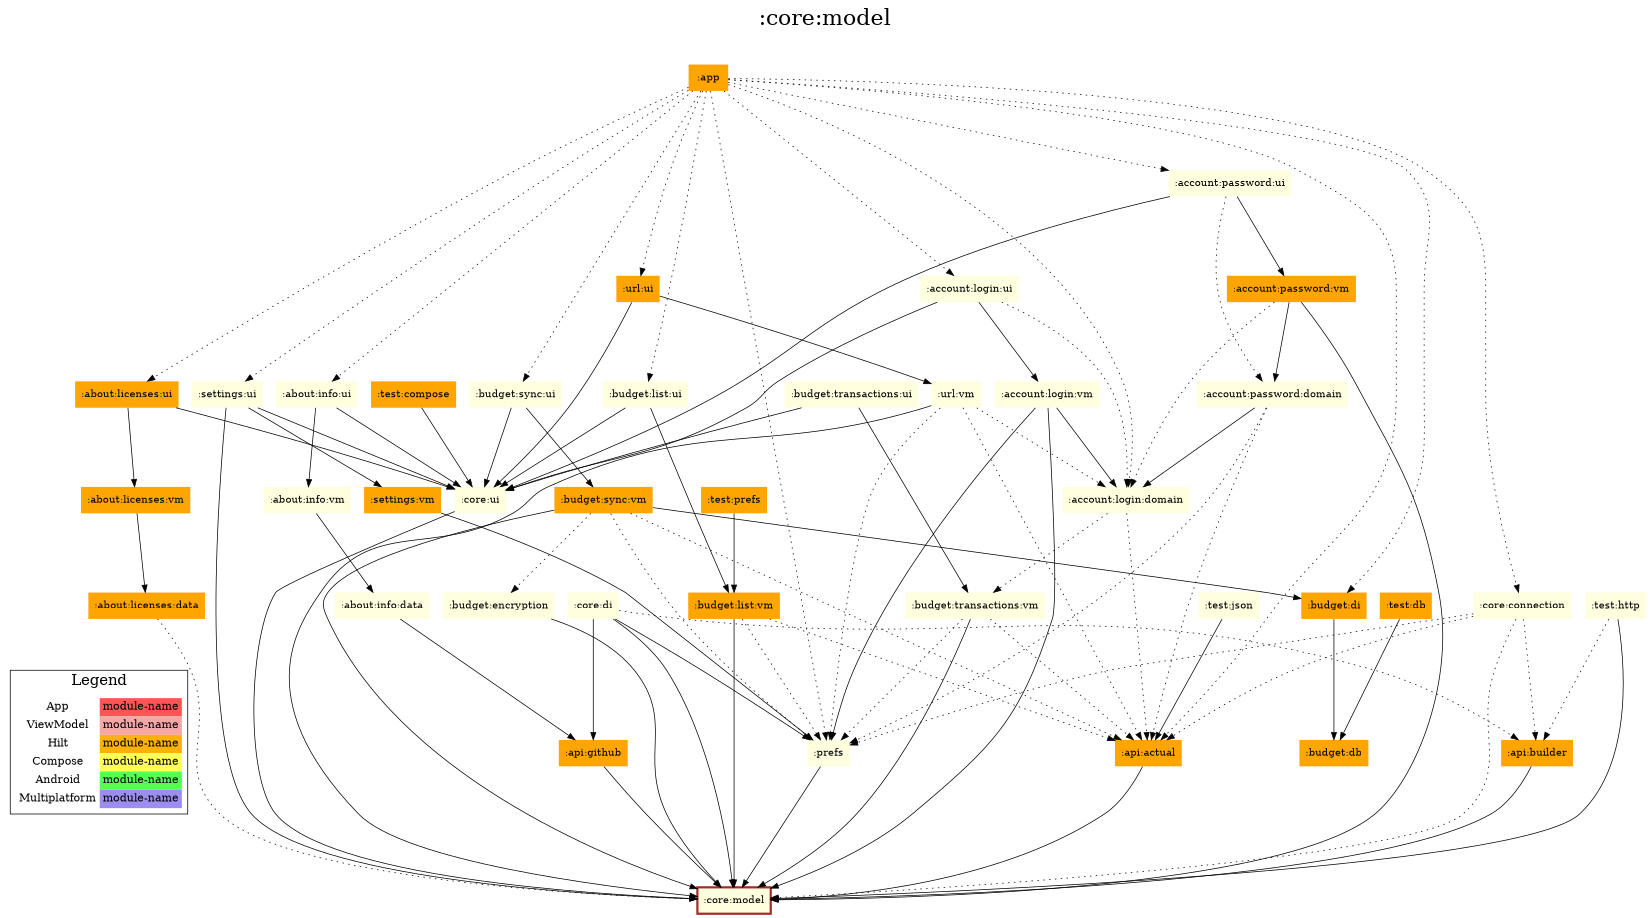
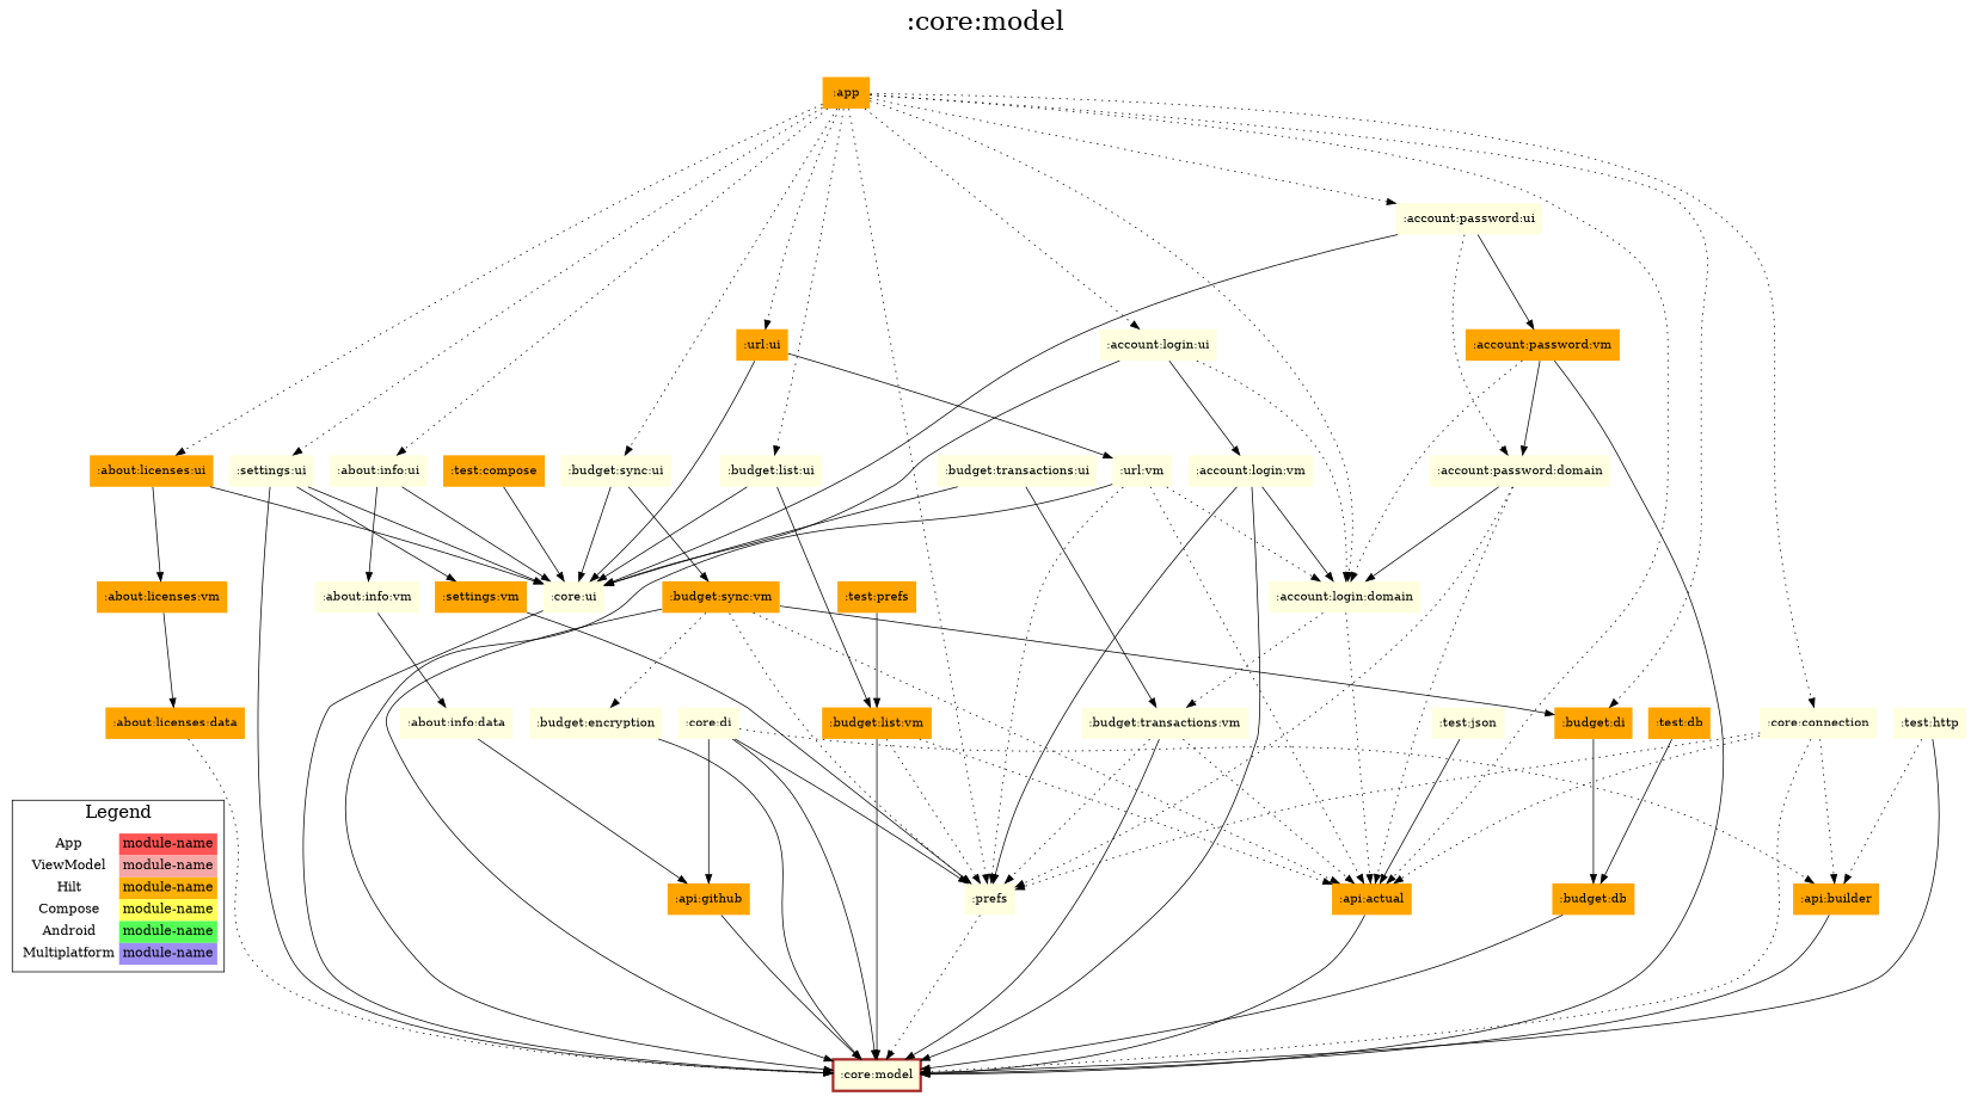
  digraph {
    fontsize=30
    label=":core:model"
    labelloc=t
    rankdir=TB
    ranksep=1.5
    node [color=brown fillcolor=lightyellow shape=none style=filled]
    edge [dir=forward]
    ":core:model" [penwidth=3 shape=box]
    n2 [fillcolor="#FFFFFF" fontsize=15 label=< <TABLE BORDER="0" CELLBORDER="0" CELLSPACING="0" CELLPADDING="4"> <TR><TD>App</TD><TD BGCOLOR="#FF5555">module-name</TD></TR> <TR><TD>ViewModel</TD><TD BGCOLOR="#F5A6A6">module-name</TD></TR> <TR><TD>Hilt</TD><TD BGCOLOR="#FCB103">module-name</TD></TR> <TR><TD>Compose</TD><TD BGCOLOR="#FFFF55">module-name</TD></TR> <TR><TD>Android</TD><TD BGCOLOR="#55FF55">module-name</TD></TR> <TR><TD>Multiplatform</TD><TD BGCOLOR="#9D8DF1">module-name</TD></TR> </TABLE> > margin=0 color=""]
    ":about:info:data" [color=teal]
    ":api:github" [color=gray40 fillcolor=orange]
    ":about:info:ui" [color=teal]
    ":about:info:vm" [color=blue]
    ":core:ui"
    ":about:licenses:data" [fillcolor=orange]
    ":about:licenses:ui" [color=gray40 fillcolor=orange]
    ":about:licenses:vm" [color=gray40 fillcolor=orange]
    ":account:login:domain" [color=teal]
    ":api:actual" [color=teal fillcolor=orange]
    ":budget:transactions:vm" [color=gray40]
    ":prefs"
    ":account:login:ui" [color=teal]
    ":account:login:vm" [color=gray40]
    ":account:password:domain" [color=gray40]
    ":account:password:ui"
    ":account:password:vm" [color=blue fillcolor=orange]
    ":api:builder" [fillcolor=orange]
    ":app" [fillcolor=orange]
    ":budget:di" [fillcolor=orange]
    ":budget:list:ui"
    ":budget:sync:ui" [color=blue]
    ":core:connection" [color=gray40]
    ":settings:ui" [color=blue]
    ":url:ui" [fillcolor=orange]
    ":budget:db" [color=blue fillcolor=orange]
    ":budget:list:vm" [color=teal fillcolor=orange]
    ":budget:sync:vm" [color=gray40 fillcolor=orange]
    ":core:di" [color=teal]
    ":settings:vm" [color=teal fillcolor=orange]
    ":url:vm"
    ":budget:encryption" [color=gray40]
    ":budget:transactions:ui"
    ":test:compose" [fillcolor=orange]
    ":test:db" [color=gray40 fillcolor=orange]
    ":test:http" [color=gray40]
    ":test:json" [color=teal]
    ":test:prefs" [fillcolor=orange]
    subgraph sub_1 {
      rank=same
      ":core:model"
    }
    subgraph cluster_2 {
      fontsize=20
      label=Legend
      n2
    }
    n2 -> ":core:model" [style=invis]
    ":about:info:data" -> ":api:github"
    ":api:github" -> ":core:model"
    ":about:info:ui" -> ":about:info:vm"
    ":about:info:ui" -> ":core:ui"
    ":about:info:vm" -> ":about:info:data"
    ":core:ui" -> ":core:model"
    ":about:licenses:data" -> ":core:model" [style=dotted]
    ":about:licenses:ui" -> ":core:ui"
    ":about:licenses:ui" -> ":about:licenses:vm"
    ":about:licenses:vm" -> ":about:licenses:data"
    ":account:login:domain" -> ":api:actual" [style=dotted]
    ":account:login:domain" -> ":budget:transactions:vm" [style=dotted]
    ":api:actual" -> ":core:model"
    ":budget:transactions:vm" -> ":core:model"
    ":budget:transactions:vm" -> ":api:actual" [style=dotted]
    ":budget:transactions:vm" -> ":prefs" [style=dotted]
-   ":prefs" -> ":core:model"
+   ":prefs" -> ":core:model" [style=dotted]
    ":account:login:ui" -> ":core:ui"
    ":account:login:ui" -> ":account:login:domain" [style=dotted]
    ":account:login:ui" -> ":account:login:vm"
    ":account:login:vm" -> ":core:model"
    ":account:login:vm" -> ":account:login:domain"
    ":account:login:vm" -> ":prefs"
    ":account:password:domain" -> ":account:login:domain"
    ":account:password:domain" -> ":api:actual" [style=dotted]
    ":account:password:domain" -> ":prefs" [style=dotted]
    ":account:password:ui" -> ":core:ui"
    ":account:password:ui" -> ":account:password:domain" [style=dotted]
    ":account:password:ui" -> ":account:password:vm"
    ":account:password:vm" -> ":core:model"
    ":account:password:vm" -> ":account:login:domain" [style=dotted]
    ":account:password:vm" -> ":account:password:domain"
    ":api:builder" -> ":core:model"
    ":app" -> ":about:info:ui" [style=dotted]
    ":app" -> ":about:licenses:ui" [style=dotted]
    ":app" -> ":account:login:domain" [style=dotted]
    ":app" -> ":api:actual" [style=dotted]
    ":app" -> ":prefs" [style=dotted]
    ":app" -> ":account:login:ui" [style=dotted]
    ":app" -> ":account:password:ui" [style=dotted]
    ":app" -> ":budget:di" [style=dotted]
    ":app" -> ":budget:list:ui" [style=dotted]
    ":app" -> ":budget:sync:ui" [style=dotted]
    ":app" -> ":core:connection" [style=dotted]
    ":app" -> ":settings:ui" [style=dotted]
    ":app" -> ":url:ui" [style=dotted]
    ":budget:di" -> ":budget:db"
    ":budget:list:ui" -> ":core:ui"
    ":budget:list:ui" -> ":budget:list:vm"
    ":budget:sync:ui" -> ":core:ui"
    ":budget:sync:ui" -> ":budget:sync:vm"
    ":core:connection" -> ":core:model" [style=dotted]
    ":core:connection" -> ":api:actual" [style=dotted]
    ":core:connection" -> ":prefs" [style=dotted]
    ":core:connection" -> ":api:builder" [style=dotted]
    ":settings:ui" -> ":core:model"
    ":settings:ui" -> ":core:ui"
    ":settings:ui" -> ":settings:vm"
    ":url:ui" -> ":core:ui"
    ":url:ui" -> ":url:vm"
+   ":budget:db" -> ":core:model"
    ":budget:list:vm" -> ":core:model"
    ":budget:list:vm" -> ":api:actual" [style=dotted]
    ":budget:list:vm" -> ":prefs" [style=dotted]
    ":budget:sync:vm" -> ":core:model"
    ":budget:sync:vm" -> ":api:actual" [style=dotted]
    ":budget:sync:vm" -> ":prefs" [style=dotted]
    ":budget:sync:vm" -> ":budget:di"
    ":budget:sync:vm" -> ":budget:encryption" [style=dotted]
    ":core:di" -> ":core:model"
    ":core:di" -> ":api:github"
    ":core:di" -> ":prefs"
    ":core:di" -> ":api:builder" [style=dotted]
    ":settings:vm" -> ":prefs"
    ":url:vm" -> ":core:model"
    ":url:vm" -> ":account:login:domain" [style=dotted]
    ":url:vm" -> ":api:actual" [style=dotted]
    ":url:vm" -> ":prefs" [style=dotted]
    ":budget:encryption" -> ":core:model"
    ":budget:transactions:ui" -> ":core:ui"
    ":budget:transactions:ui" -> ":budget:transactions:vm"
    ":test:compose" -> ":core:ui"
    ":test:db" -> ":budget:db"
    ":test:http" -> ":core:model"
    ":test:http" -> ":api:builder" [style=dotted]
    ":test:json" -> ":api:actual"
    ":test:prefs" -> ":budget:list:vm"
  }
